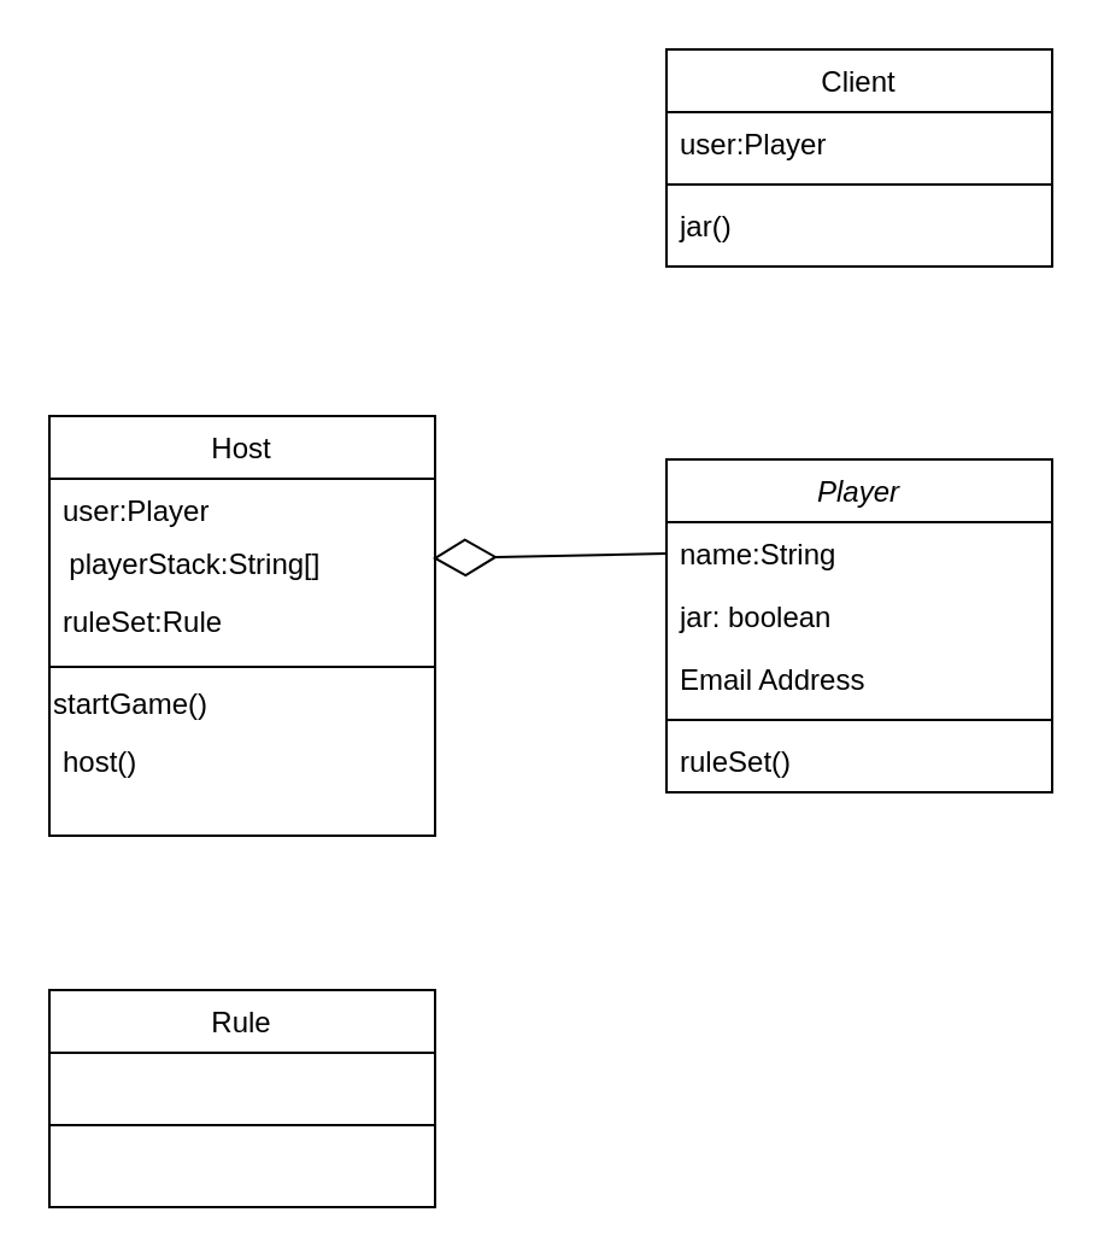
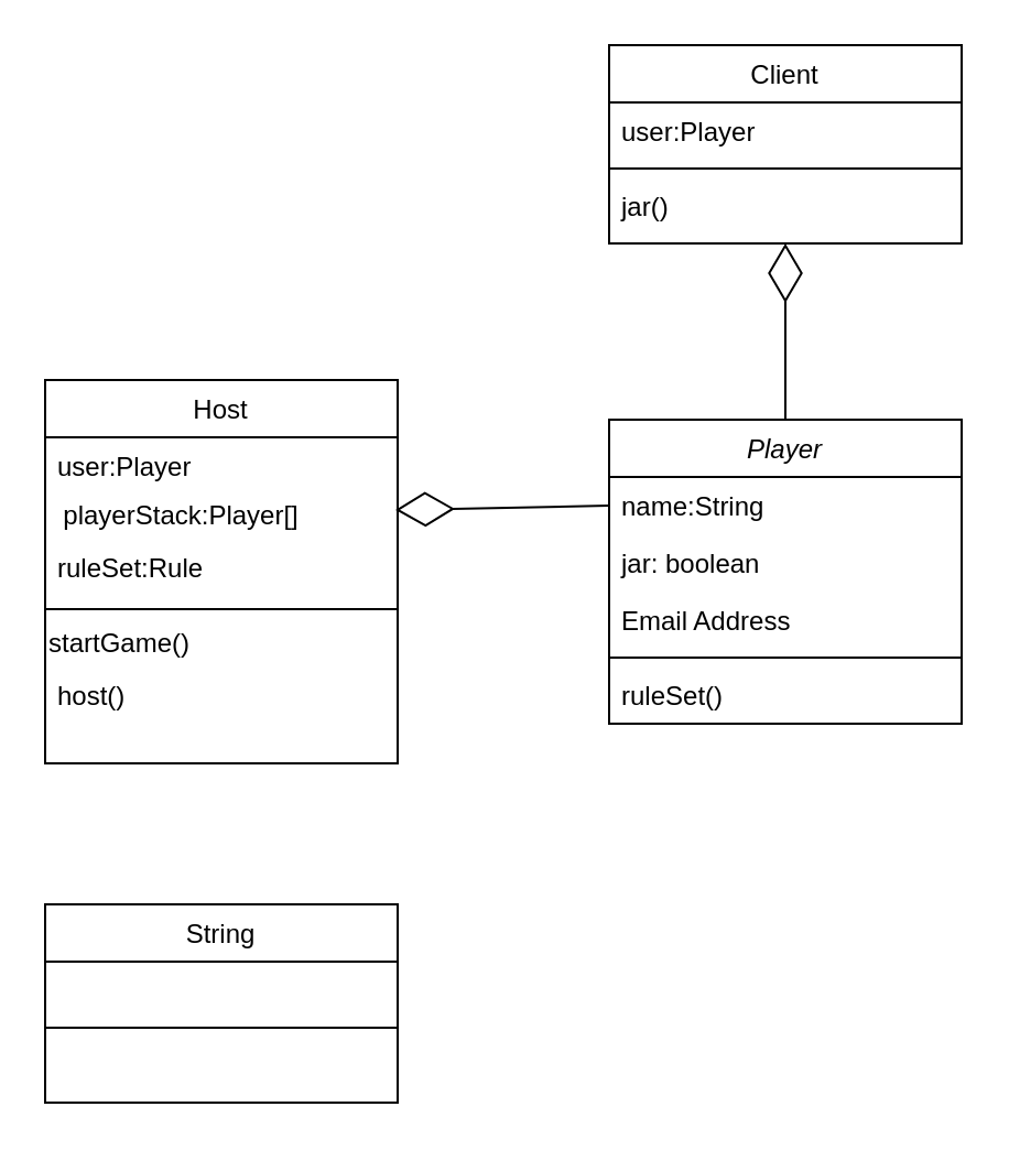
  <mxCell id="0" />
  <mxCell id="1" parent="0" />
  <mxCell id="2" value="Player" style="swimlane;fontStyle=2;align=center;verticalAlign=top;childLayout=stackLayout;horizontal=1;startSize=26;horizontalStack=0;resizeParent=1;resizeLast=0;collapsible=1;marginBottom=0;rounded=0;shadow=0;strokeWidth=1;" parent="1" vertex="1"><mxGeometry x="276" y="190" width="160" height="138" as="geometry"><mxRectangle x="230" y="140" width="160" height="26" as="alternateBounds" /></mxGeometry></mxCell>
  <mxCell id="3" value="name:String" style="text;align=left;verticalAlign=top;spacingLeft=4;spacingRight=4;overflow=hidden;rotatable=0;points=[[0,0.5],[1,0.5]];portConstraint=eastwest;" parent="2" vertex="1"><mxGeometry y="26" width="160" height="26" as="geometry" /></mxCell>
  <mxCell id="4" value="jar: boolean" style="text;align=left;verticalAlign=top;spacingLeft=4;spacingRight=4;overflow=hidden;rotatable=0;points=[[0,0.5],[1,0.5]];portConstraint=eastwest;rounded=0;shadow=0;html=0;" parent="2" vertex="1"><mxGeometry y="52" width="160" height="26" as="geometry" /></mxCell>
  <mxCell id="5" value="Email Address" style="text;align=left;verticalAlign=top;spacingLeft=4;spacingRight=4;overflow=hidden;rotatable=0;points=[[0,0.5],[1,0.5]];portConstraint=eastwest;rounded=0;shadow=0;html=0;" parent="2" vertex="1"><mxGeometry y="78" width="160" height="26" as="geometry" /></mxCell>
  <mxCell id="6" value="" style="line;html=1;strokeWidth=1;align=left;verticalAlign=middle;spacingTop=-1;spacingLeft=3;spacingRight=3;rotatable=0;labelPosition=right;points=[];portConstraint=eastwest;" parent="2" vertex="1"><mxGeometry y="104" width="160" height="8" as="geometry" /></mxCell>
  <mxCell id="7" value="ruleSet()" style="text;align=left;verticalAlign=top;spacingLeft=4;spacingRight=4;overflow=hidden;rotatable=0;points=[[0,0.5],[1,0.5]];portConstraint=eastwest;" parent="2" vertex="1"><mxGeometry y="112" width="160" height="26" as="geometry" /></mxCell>
- <mxCell id="8" value="Rule" style="swimlane;fontStyle=0;align=center;verticalAlign=top;childLayout=stackLayout;horizontal=1;startSize=26;horizontalStack=0;resizeParent=1;resizeLast=0;collapsible=1;marginBottom=0;rounded=0;shadow=0;strokeWidth=1;" parent="1" vertex="1"><mxGeometry x="20" y="410" width="160" height="90" as="geometry"><mxRectangle x="130" y="380" width="160" height="26" as="alternateBounds" /></mxGeometry></mxCell>
+ <mxCell id="8" value="String" style="swimlane;fontStyle=0;align=center;verticalAlign=top;childLayout=stackLayout;horizontal=1;startSize=26;horizontalStack=0;resizeParent=1;resizeLast=0;collapsible=1;marginBottom=0;rounded=0;shadow=0;strokeWidth=1;" parent="1" vertex="1"><mxGeometry x="20" y="410" width="160" height="90" as="geometry"><mxRectangle x="130" y="380" width="160" height="26" as="alternateBounds" /></mxGeometry></mxCell>
  <mxCell id="9" value=" " style="text;align=left;verticalAlign=top;spacingLeft=4;spacingRight=4;overflow=hidden;rotatable=0;points=[[0,0.5],[1,0.5]];portConstraint=eastwest;" parent="8" vertex="1"><mxGeometry y="26" width="160" height="26" as="geometry" /></mxCell>
  <mxCell id="10" value="" style="line;html=1;strokeWidth=1;align=left;verticalAlign=middle;spacingTop=-1;spacingLeft=3;spacingRight=3;rotatable=0;labelPosition=right;points=[];portConstraint=eastwest;" parent="8" vertex="1"><mxGeometry y="52" width="160" height="8" as="geometry" /></mxCell>
  <mxCell id="11" value="" style="endArrow=diamondThin;endFill=0;endSize=24;html=1;exitX=0;exitY=0.5;exitDx=0;exitDy=0;entryX=0.994;entryY=0.35;entryDx=0;entryDy=0;entryPerimeter=0;" edge="1" parent="1" source="3" target="19"><mxGeometry width="160" relative="1" as="geometry"><mxPoint x="16" y="330" as="sourcePoint" /><mxPoint x="180" y="229" as="targetPoint" /></mxGeometry></mxCell>
+ <mxCell id="12" value="" style="endArrow=diamondThin;endFill=0;endSize=24;html=1;exitX=0.5;exitY=0;exitDx=0;exitDy=0;entryX=0.5;entryY=1;entryDx=0;entryDy=0;" edge="1" parent="1" source="2" target="13"><mxGeometry width="160" relative="1" as="geometry"><mxPoint x="396" y="140" as="sourcePoint" /><mxPoint x="276" y="140" as="targetPoint" /></mxGeometry></mxCell>
  <mxCell id="13" value="Client" style="swimlane;fontStyle=0;align=center;verticalAlign=top;childLayout=stackLayout;horizontal=1;startSize=26;horizontalStack=0;resizeParent=1;resizeLast=0;collapsible=1;marginBottom=0;rounded=0;shadow=0;strokeWidth=1;" vertex="1" parent="1"><mxGeometry x="276" y="20" width="160" height="90" as="geometry"><mxRectangle x="550" y="140" width="160" height="26" as="alternateBounds" /></mxGeometry></mxCell>
  <mxCell id="14" value="user:Player" style="text;align=left;verticalAlign=top;spacingLeft=4;spacingRight=4;overflow=hidden;rotatable=0;points=[[0,0.5],[1,0.5]];portConstraint=eastwest;" vertex="1" parent="13"><mxGeometry y="26" width="160" height="26" as="geometry" /></mxCell>
  <mxCell id="15" value="" style="line;html=1;strokeWidth=1;align=left;verticalAlign=middle;spacingTop=-1;spacingLeft=3;spacingRight=3;rotatable=0;labelPosition=right;points=[];portConstraint=eastwest;" vertex="1" parent="13"><mxGeometry y="52" width="160" height="8" as="geometry" /></mxCell>
  <mxCell id="16" value="jar()" style="text;align=left;verticalAlign=top;spacingLeft=4;spacingRight=4;overflow=hidden;rotatable=0;points=[[0,0.5],[1,0.5]];portConstraint=eastwest;" vertex="1" parent="13"><mxGeometry y="60" width="160" height="26" as="geometry" /></mxCell>
  <mxCell id="17" value="Host" style="swimlane;fontStyle=0;align=center;verticalAlign=top;childLayout=stackLayout;horizontal=1;startSize=26;horizontalStack=0;resizeParent=1;resizeLast=0;collapsible=1;marginBottom=0;rounded=0;shadow=0;strokeWidth=1;" vertex="1" parent="1"><mxGeometry x="20" y="172" width="160" height="174" as="geometry"><mxRectangle x="550" y="140" width="160" height="26" as="alternateBounds" /></mxGeometry></mxCell>
  <mxCell id="18" value="user:Player" style="text;align=left;verticalAlign=top;spacingLeft=4;spacingRight=4;overflow=hidden;rotatable=0;points=[[0,0.5],[1,0.5]];portConstraint=eastwest;" vertex="1" parent="17"><mxGeometry y="26" width="160" height="26" as="geometry" /></mxCell>
- <mxCell id="19" value="&lt;div align=&quot;left&quot;&gt;&amp;nbsp; playerStack:String[]&lt;/div&gt;" style="text;html=1;align=left;verticalAlign=middle;resizable=0;points=[];autosize=1;" vertex="1" parent="17"><mxGeometry y="52" width="160" height="20" as="geometry" /></mxCell>
+ <mxCell id="19" value="&lt;div align=&quot;left&quot;&gt;&amp;nbsp; playerStack:Player[]&lt;/div&gt;" style="text;html=1;align=left;verticalAlign=middle;resizable=0;points=[];autosize=1;" vertex="1" parent="17"><mxGeometry y="52" width="160" height="20" as="geometry" /></mxCell>
  <mxCell id="20" value="ruleSet:Rule" style="text;align=left;verticalAlign=top;spacingLeft=4;spacingRight=4;overflow=hidden;rotatable=0;points=[[0,0.5],[1,0.5]];portConstraint=eastwest;rounded=0;shadow=0;html=0;" vertex="1" parent="17"><mxGeometry y="72" width="160" height="26" as="geometry" /></mxCell>
  <mxCell id="21" value="" style="line;html=1;strokeWidth=1;align=left;verticalAlign=middle;spacingTop=-1;spacingLeft=3;spacingRight=3;rotatable=0;labelPosition=right;points=[];portConstraint=eastwest;" vertex="1" parent="17"><mxGeometry y="98" width="160" height="12" as="geometry" /></mxCell>
  <mxCell id="22" value="startGame()" style="text;html=1;align=left;verticalAlign=middle;resizable=0;points=[];autosize=1;" vertex="1" parent="17"><mxGeometry y="110" width="160" height="20" as="geometry" /></mxCell>
  <mxCell id="23" value="host()" style="text;align=left;verticalAlign=top;spacingLeft=4;spacingRight=4;overflow=hidden;rotatable=0;points=[[0,0.5],[1,0.5]];portConstraint=eastwest;" vertex="1" parent="17"><mxGeometry y="130" width="160" height="44" as="geometry" /></mxCell>
